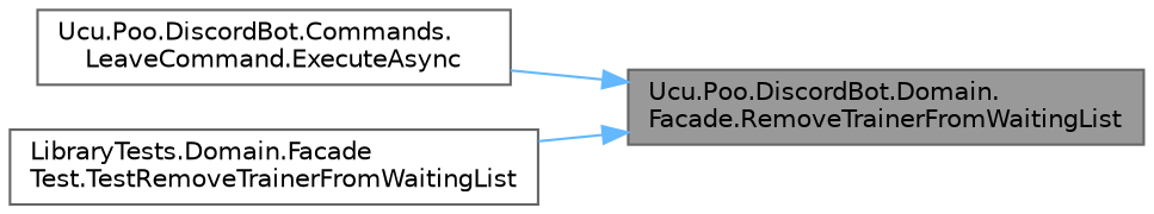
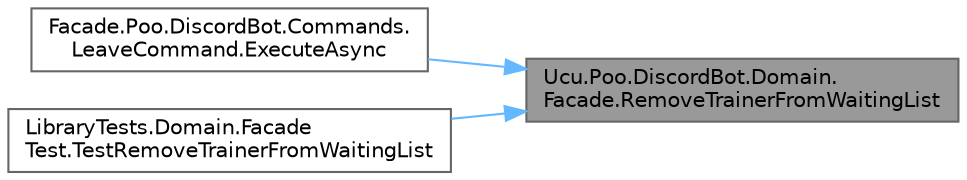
  digraph {
    rankdir=RL
    node [color=grey40 fillcolor=white fontname=Helvetica fontsize=10 shape=box style=filled]
    edge [color=steelblue1 dir=back fontname=Helvetica fontsize=10 labelfontname=Helvetica labelfontsize=10 style=solid]
    n1 [color=gray40 fillcolor=grey60 fontcolor=black height=0.2 label="Ucu.Poo.DiscordBot.Domain.\lFacade.RemoveTrainerFromWaitingList" width=0.4]
-   n2 [height=0.2 label="Ucu.Poo.DiscordBot.Commands.\lLeaveCommand.ExecuteAsync" width=0.4]
+   n2 [height=0.2 label="Facade.Poo.DiscordBot.Commands.\lLeaveCommand.ExecuteAsync" width=0.4]
    n3 [height=0.2 label="LibraryTests.Domain.Facade\lTest.TestRemoveTrainerFromWaitingList" width=0.4]
    n1 -> n2
    n1 -> n3
  }
